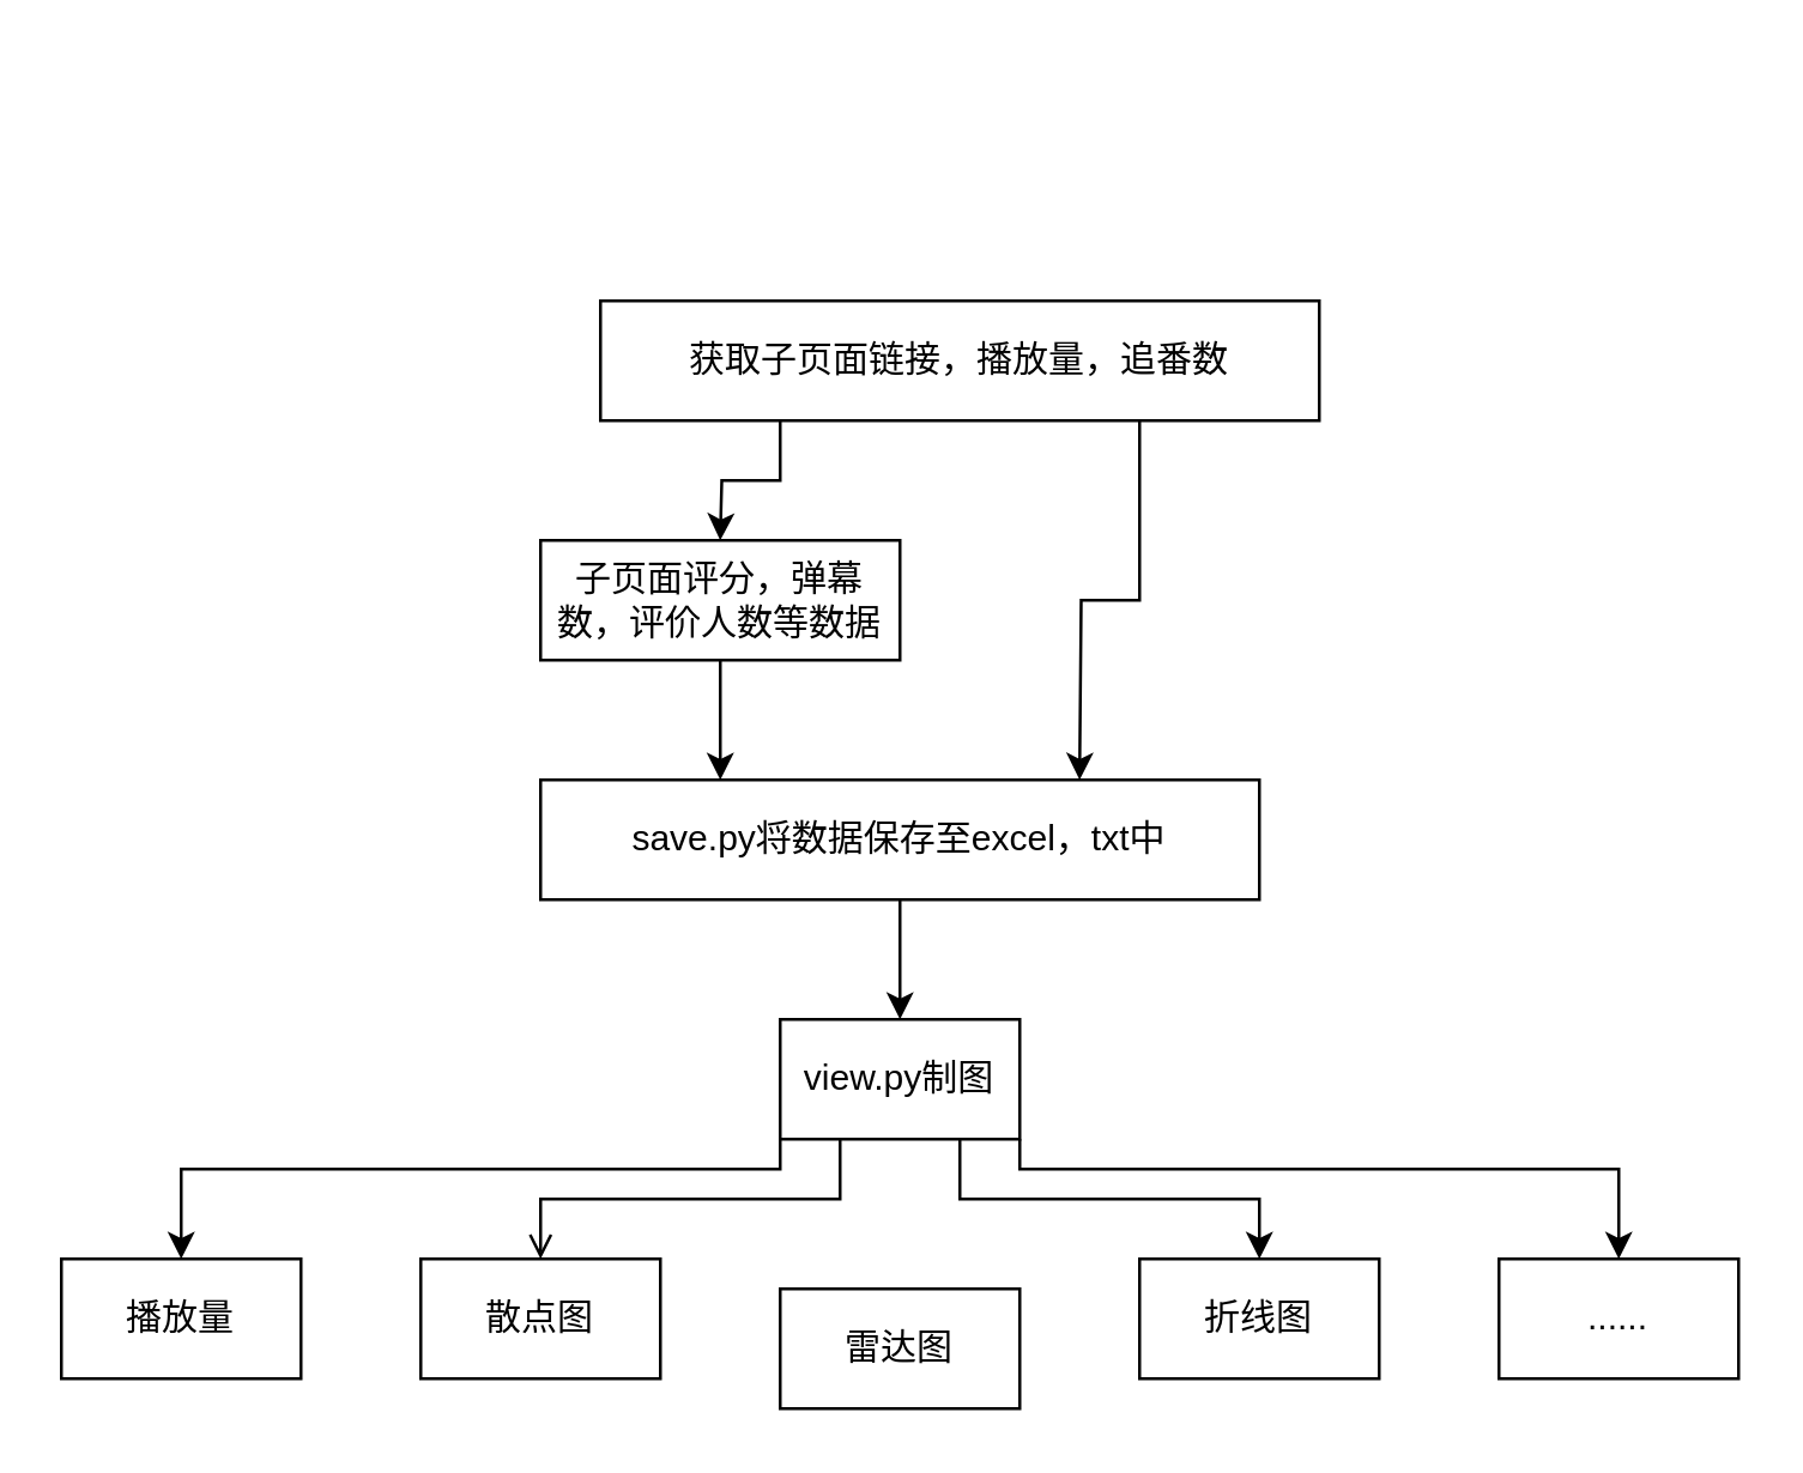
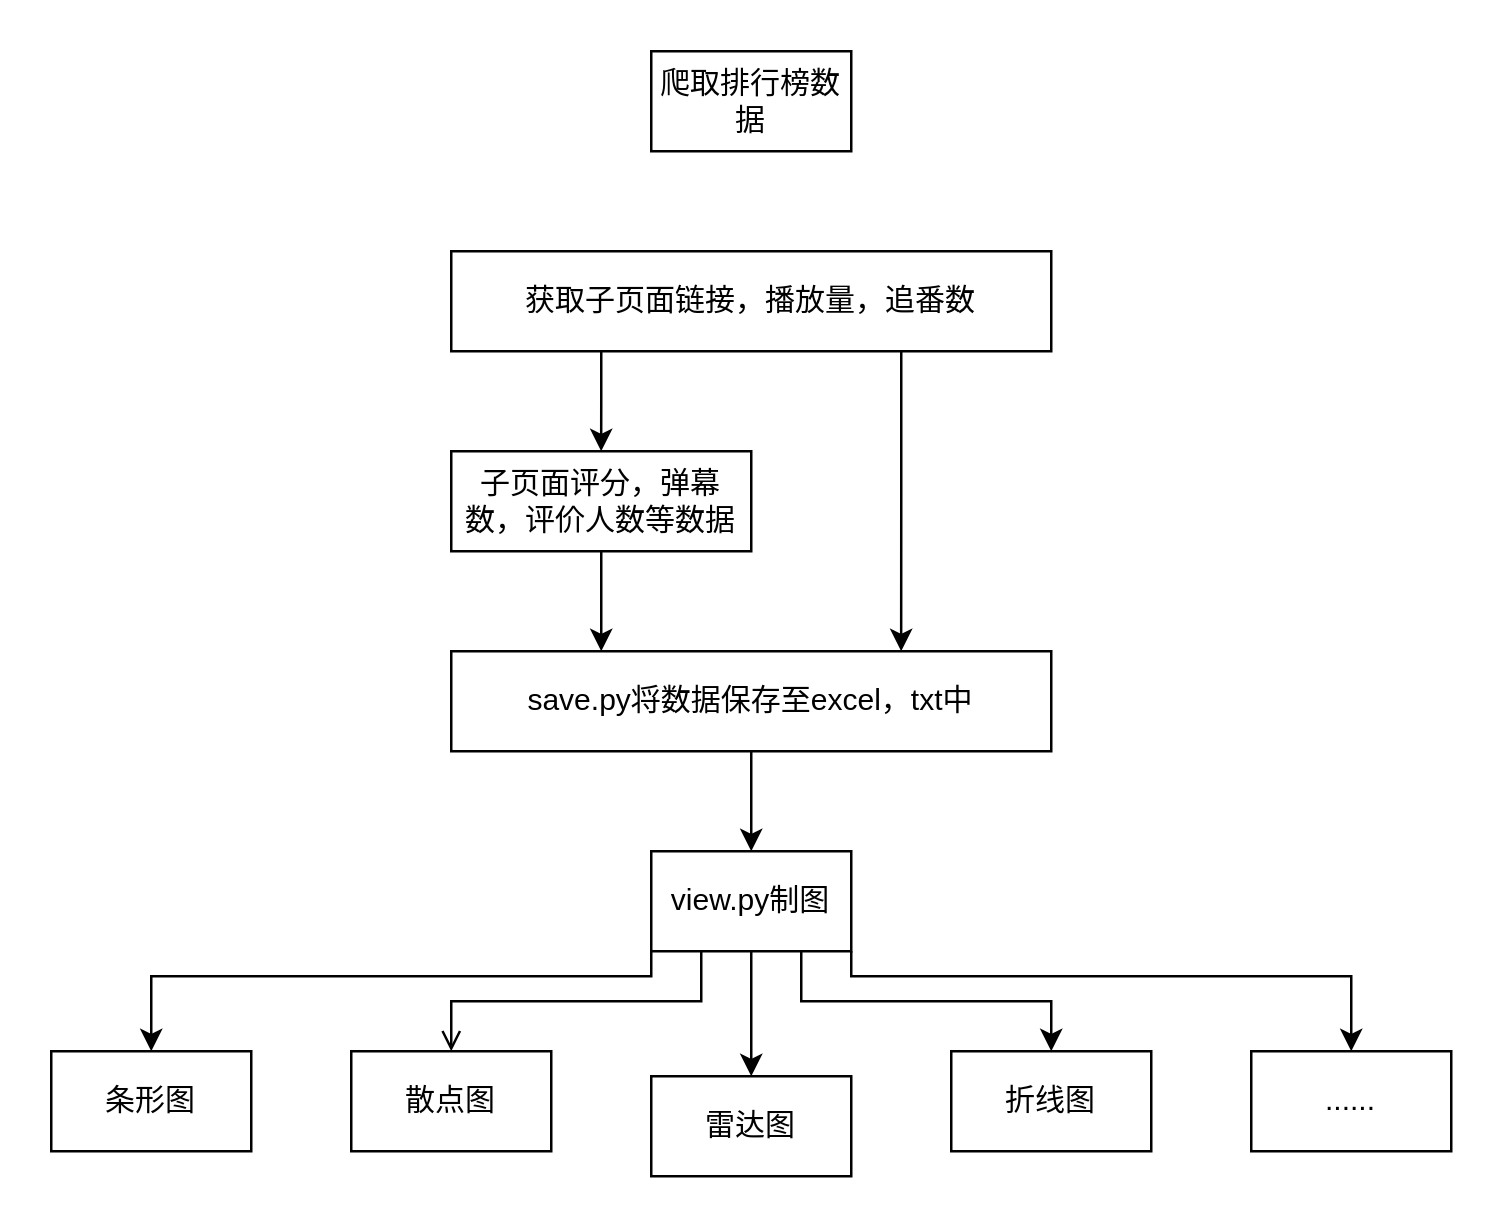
  <mxCell id="0" />
  <mxCell id="1" parent="0" />
+ <mxCell id="2" value="爬取排行榜数据" style="rounded=0;whiteSpace=wrap;html=1;" vertex="1" parent="1"><mxGeometry x="260" y="20" width="80" height="40" as="geometry" /></mxCell>
  <mxCell id="3" style="edgeStyle=orthogonalEdgeStyle;rounded=0;orthogonalLoop=1;jettySize=auto;html=1;exitX=0.25;exitY=1;exitDx=0;exitDy=0;" edge="1" parent="1" source="5"><mxGeometry relative="1" as="geometry"><mxPoint x="239.966" y="180" as="targetPoint" /></mxGeometry></mxCell>
  <mxCell id="4" style="edgeStyle=orthogonalEdgeStyle;rounded=0;orthogonalLoop=1;jettySize=auto;html=1;exitX=0.75;exitY=1;exitDx=0;exitDy=0;" edge="1" parent="1" source="5"><mxGeometry relative="1" as="geometry"><mxPoint x="359.966" y="260" as="targetPoint" /></mxGeometry></mxCell>
- <mxCell id="5" value="获取子页面链接，播放量，追番数" style="rounded=0;whiteSpace=wrap;html=1;" vertex="1" parent="1"><mxGeometry x="200" y="100" width="240" height="40" as="geometry" /></mxCell>
+ <mxCell id="5" value="获取子页面链接，播放量，追番数" style="rounded=0;whiteSpace=wrap;html=1;" vertex="1" parent="1"><mxGeometry x="180" y="100" width="240" height="40" as="geometry" /></mxCell>
  <mxCell id="6" style="edgeStyle=orthogonalEdgeStyle;rounded=0;orthogonalLoop=1;jettySize=auto;html=1;" edge="1" parent="1" source="7"><mxGeometry relative="1" as="geometry"><mxPoint x="240" y="260" as="targetPoint" /></mxGeometry></mxCell>
  <mxCell id="7" value="子页面评分，弹幕数，评价人数等数据" style="rounded=0;whiteSpace=wrap;html=1;" vertex="1" parent="1"><mxGeometry x="180" y="180" width="120" height="40" as="geometry" /></mxCell>
  <mxCell id="8" style="edgeStyle=orthogonalEdgeStyle;rounded=0;orthogonalLoop=1;jettySize=auto;html=1;entryX=0.5;entryY=0;entryDx=0;entryDy=0;" edge="1" parent="1" source="9" target="15"><mxGeometry relative="1" as="geometry" /></mxCell>
  <mxCell id="9" value="save.py将数据保存至excel，txt中" style="rounded=0;whiteSpace=wrap;html=1;" vertex="1" parent="1"><mxGeometry x="180" y="260" width="240" height="40" as="geometry" /></mxCell>
+ <mxCell id="10" style="edgeStyle=orthogonalEdgeStyle;rounded=0;orthogonalLoop=1;jettySize=auto;html=1;entryX=0.5;entryY=0;entryDx=0;entryDy=0;" edge="1" parent="1" source="15" target="18"><mxGeometry relative="1" as="geometry" /></mxCell>
  <mxCell id="11" style="edgeStyle=orthogonalEdgeStyle;rounded=0;orthogonalLoop=1;jettySize=auto;html=1;exitX=0;exitY=1;exitDx=0;exitDy=0;entryX=0.5;entryY=0;entryDx=0;entryDy=0;" edge="1" parent="1" source="15" target="16"><mxGeometry relative="1" as="geometry"><Array as="points"><mxPoint x="260" y="390" /><mxPoint x="60" y="390" /></Array></mxGeometry></mxCell>
  <mxCell id="12" style="edgeStyle=orthogonalEdgeStyle;rounded=0;orthogonalLoop=1;jettySize=auto;html=1;exitX=0.25;exitY=1;exitDx=0;exitDy=0;entryX=0.5;entryY=0;entryDx=0;entryDy=0;endArrow=open;" edge="1" parent="1" source="15" target="17"><mxGeometry relative="1" as="geometry" /></mxCell>
  <mxCell id="13" style="edgeStyle=orthogonalEdgeStyle;rounded=0;orthogonalLoop=1;jettySize=auto;html=1;exitX=0.75;exitY=1;exitDx=0;exitDy=0;entryX=0.5;entryY=0;entryDx=0;entryDy=0;" edge="1" parent="1" source="15" target="19"><mxGeometry relative="1" as="geometry" /></mxCell>
  <mxCell id="14" style="edgeStyle=orthogonalEdgeStyle;rounded=0;orthogonalLoop=1;jettySize=auto;html=1;exitX=1;exitY=1;exitDx=0;exitDy=0;entryX=0.5;entryY=0;entryDx=0;entryDy=0;" edge="1" parent="1" source="15" target="20"><mxGeometry relative="1" as="geometry"><Array as="points"><mxPoint x="340" y="390" /><mxPoint x="540" y="390" /></Array></mxGeometry></mxCell>
  <mxCell id="15" value="view.py制图" style="rounded=0;whiteSpace=wrap;html=1;" vertex="1" parent="1"><mxGeometry x="260" y="340" width="80" height="40" as="geometry" /></mxCell>
- <mxCell id="16" value="播放量" style="rounded=0;whiteSpace=wrap;html=1;" vertex="1" parent="1"><mxGeometry x="20" y="420" width="80" height="40" as="geometry" /></mxCell>
+ <mxCell id="16" value="条形图" style="rounded=0;whiteSpace=wrap;html=1;" vertex="1" parent="1"><mxGeometry x="20" y="420" width="80" height="40" as="geometry" /></mxCell>
  <mxCell id="17" value="散点图" style="rounded=0;whiteSpace=wrap;html=1;" vertex="1" parent="1"><mxGeometry x="140" y="420" width="80" height="40" as="geometry" /></mxCell>
  <mxCell id="18" value="雷达图" style="rounded=0;whiteSpace=wrap;html=1;" vertex="1" parent="1"><mxGeometry x="260" y="430" width="80" height="40" as="geometry" /></mxCell>
  <mxCell id="19" value="折线图" style="rounded=0;whiteSpace=wrap;html=1;" vertex="1" parent="1"><mxGeometry x="380" y="420" width="80" height="40" as="geometry" /></mxCell>
  <mxCell id="20" value="......" style="rounded=0;whiteSpace=wrap;html=1;" vertex="1" parent="1"><mxGeometry x="500" y="420" width="80" height="40" as="geometry" /></mxCell>
